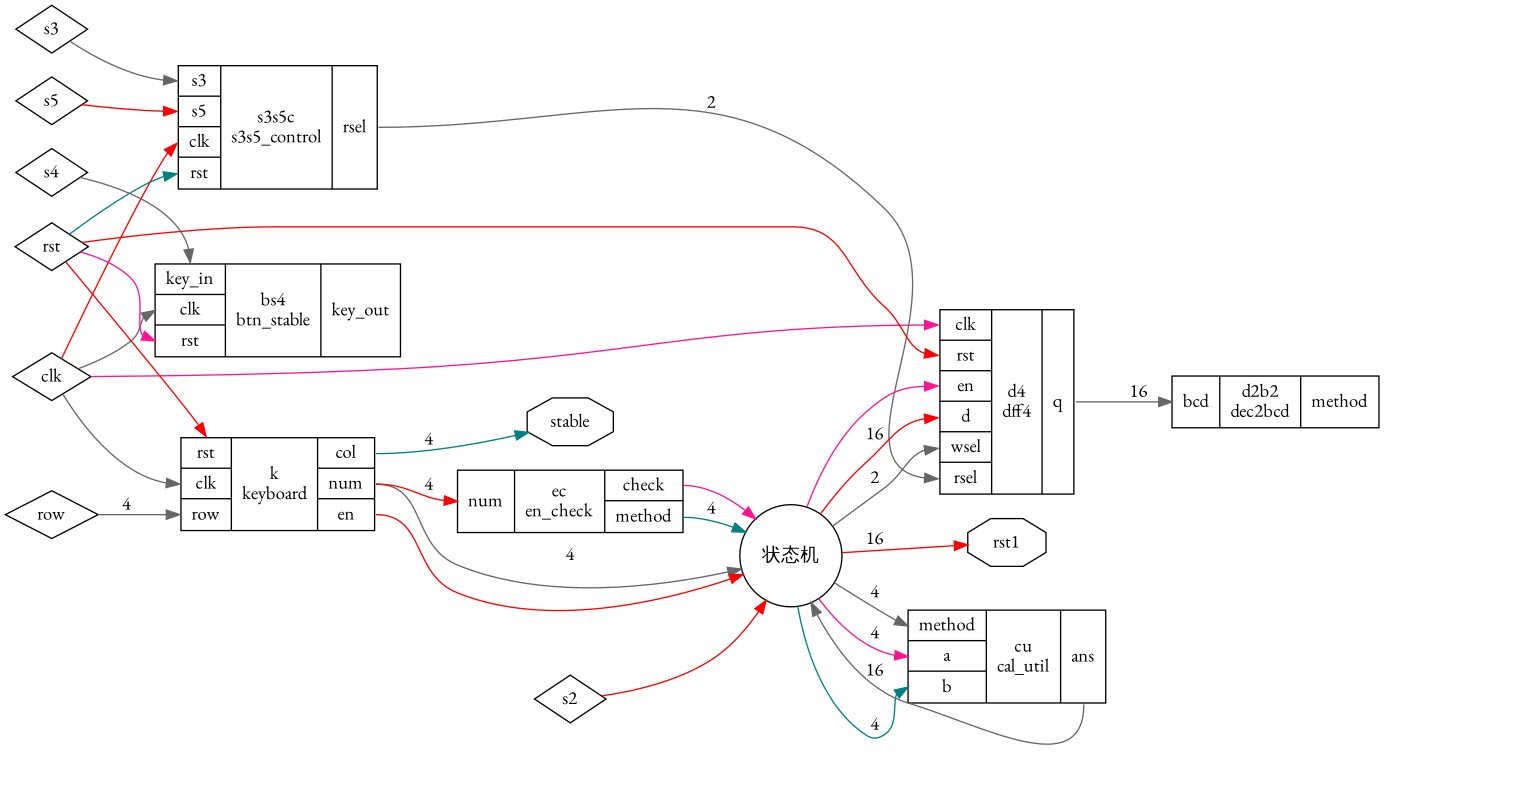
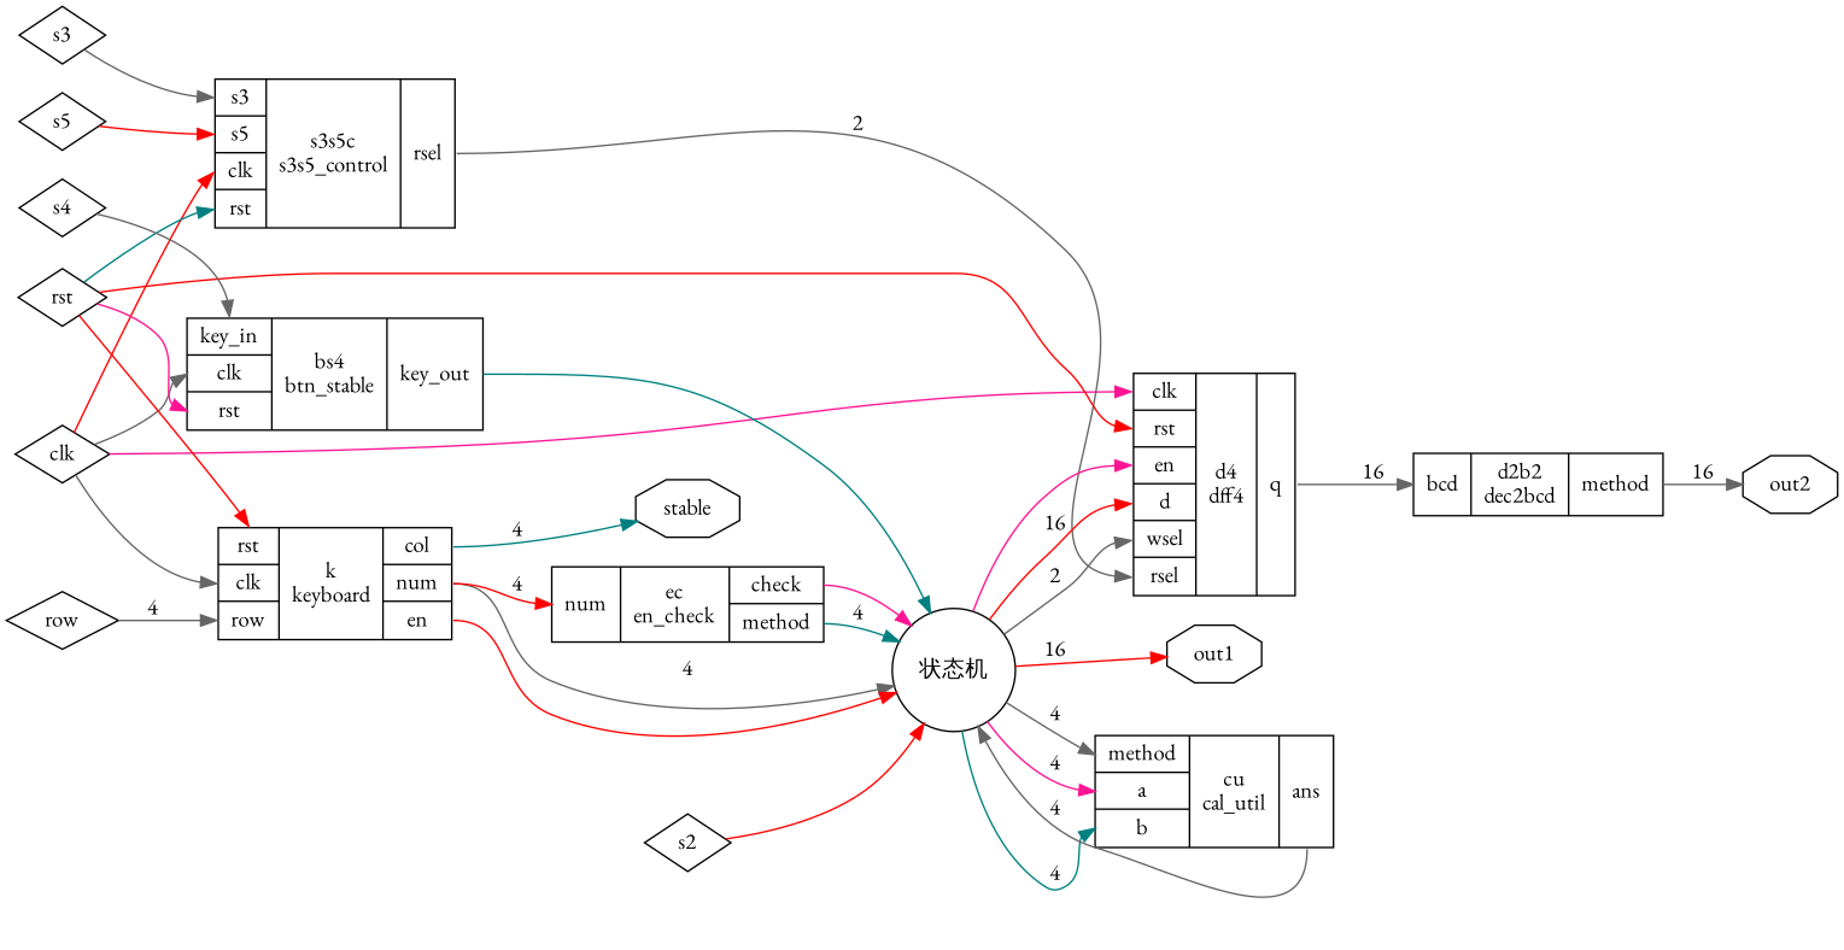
  digraph {
    fontname="EB Garamond"
    rankdir=LR
    node [fontname="EB Garamond" shape=diamond]
    edge [color=gray40 fontname="EB Garamond"]
    n1 [label=clk]
    n2 [label="{{<b0> key_in | <b1> clk | <b2> rst}|bs4\nbtn_stable|{<s0> key_out}}" shape=record]
    n3 [label="{{<s0> s3 | <s1> s5 | <s2> clk | <s3> rst }|s3s5c\ns3s5_control|{<c0> rsel}}" shape=record]
    n4 [label="{{<d0>clk | <d1>rst | <d2>en | <d3>d | <d4>wsel | <d5> rsel } |d4\ndff4| { <f0>q}}" shape=record]
    n5 [label="{{<e0> rst | <e1> clk | <e2> row}|k\nkeyboard|{<k0> col | <k1> num | <k2> en}}" shape=record]
    n6 [label="状态机" shape=circle]
    n7 [label="{{<d0>bcd}|d2b2\ndec2bcd|{<b0>method}}" shape=record]
    n8 [label=stable shape=octagon]
    n9 [label="{{<e0> num}|ec\nen_check|{<c0> check | <c1> method}}" shape=record]
    n10 [label=rst]
    n11 [label=s2]
-   n12 [label=rst1 shape=octagon]
+   n12 [label=out1 shape=octagon]
    n13 [label="{{<c0> method | <c1> a | <c2> b}|cu\ncal_util|{<u0> ans}}" shape=record]
    n14 [label=s3]
    n15 [label=s4]
    n16 [label=s5]
    n17 [label=row]
+   n18 [label=out2 shape=octagon]
    n1 -> n2 [headport=b1]
    n1 -> n3 [color=red headport=s2]
    n1 -> n4 [color=deeppink headport=d0]
    n1 -> n5 [headport=e1]
+   n2 -> n6 [color=teal tailport=s0]
    n3 -> n4 [headport=d5 label=2 tailport=c0]
    n4 -> n7 [headport=d0 label=16 tailport=f0]
    n5 -> n6 [label=4 tailport=k1]
    n5 -> n6 [color=red tailport=k2]
    n5 -> n8 [color=teal label=4 tailport=k0]
    n5 -> n9 [color=red headport=e0 label=4 tailport=k1]
    n6 -> n4 [color=deeppink headport=d2]
    n6 -> n4 [color=red headport=d3 label=16]
    n6 -> n4 [headport=d4 label=2]
    n6 -> n12 [color=red label=16]
    n6 -> n13 [headport=c0 label=4]
    n6 -> n13 [color=deeppink headport=c1 label=4]
    n6 -> n13 [color=teal headport=c2 label=4]
+   n7 -> n18 [label=16 tailport=b0]
    n9 -> n6 [color=deeppink tailport=c0]
    n9 -> n6 [color=teal label=4 tailport=c1]
    n10 -> n2 [color=deeppink headport=b2]
    n10 -> n3 [color=teal headport=s3]
    n10 -> n4 [color=red headport=d1]
    n10 -> n5 [color=red headport=e0]
    n11 -> n6 [color=red]
-   n13 -> n6 [label=16 tailport=u0]
+   n13 -> n6 [label=4 tailport=u0]
    n14 -> n3 [headport=s0]
    n15 -> n2 [headport=b0]
    n16 -> n3 [color=red headport=s1]
    n17 -> n5 [headport=e2 label=4]
  }
